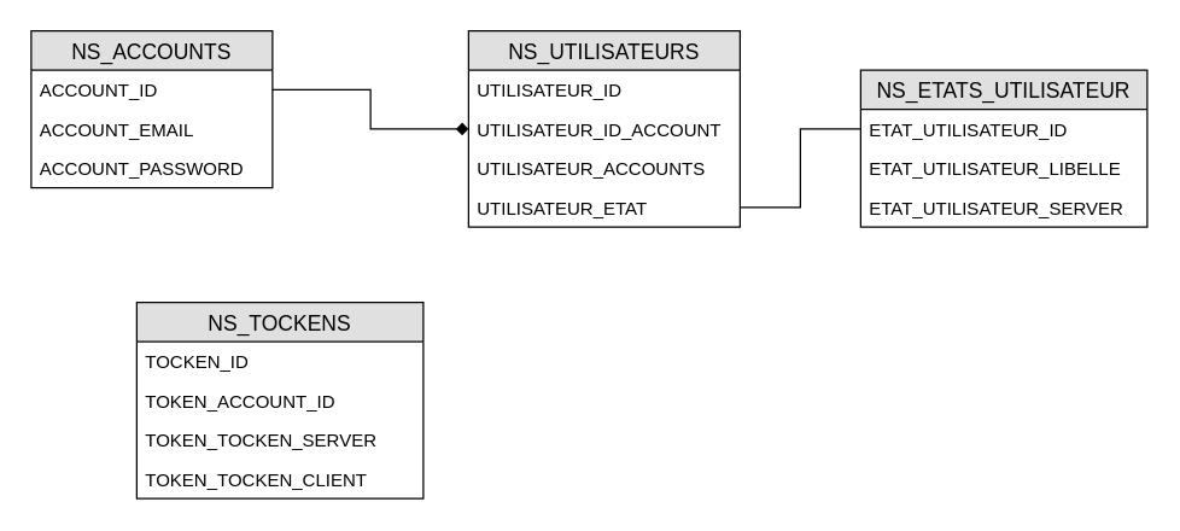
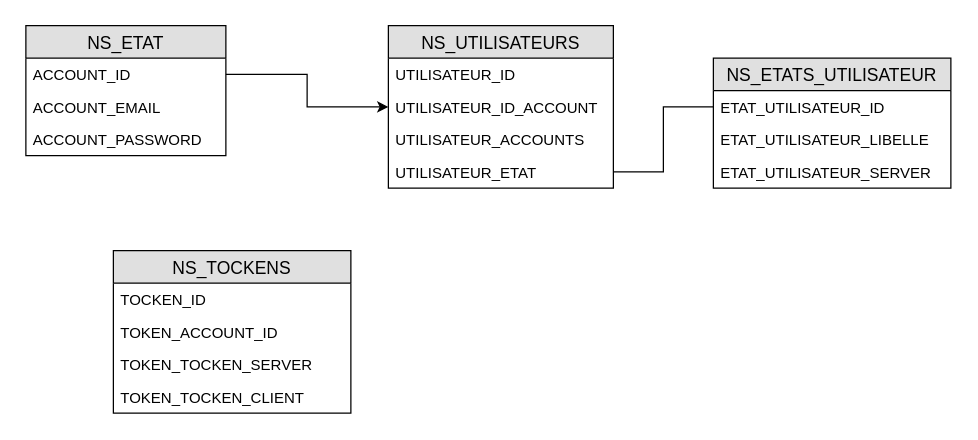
  <mxCell id="0" />
  <mxCell id="1" parent="0" />
- <mxCell id="2" value="NS_ACCOUNTS" style="swimlane;fontStyle=0;childLayout=stackLayout;horizontal=1;startSize=26;fillColor=#e0e0e0;horizontalStack=0;resizeParent=1;resizeParentMax=0;resizeLast=0;collapsible=1;marginBottom=0;swimlaneFillColor=#ffffff;align=center;fontSize=14;" parent="1" vertex="1"><mxGeometry x="20" y="20" width="160" height="104" as="geometry" /></mxCell>
+ <mxCell id="2" value="NS_ETAT" style="swimlane;fontStyle=0;childLayout=stackLayout;horizontal=1;startSize=26;fillColor=#e0e0e0;horizontalStack=0;resizeParent=1;resizeParentMax=0;resizeLast=0;collapsible=1;marginBottom=0;swimlaneFillColor=#ffffff;align=center;fontSize=14;" parent="1" vertex="1"><mxGeometry x="20" y="20" width="160" height="104" as="geometry" /></mxCell>
  <mxCell id="3" value="ACCOUNT_ID" style="text;strokeColor=none;fillColor=none;spacingLeft=4;spacingRight=4;overflow=hidden;rotatable=0;points=[[0,0.5],[1,0.5]];portConstraint=eastwest;fontSize=12;" parent="2" vertex="1"><mxGeometry y="26" width="160" height="26" as="geometry" /></mxCell>
  <mxCell id="4" value="ACCOUNT_EMAIL" style="text;strokeColor=none;fillColor=none;spacingLeft=4;spacingRight=4;overflow=hidden;rotatable=0;points=[[0,0.5],[1,0.5]];portConstraint=eastwest;fontSize=12;" parent="2" vertex="1"><mxGeometry y="52" width="160" height="26" as="geometry" /></mxCell>
  <mxCell id="5" value="ACCOUNT_PASSWORD&#10;" style="text;strokeColor=none;fillColor=none;spacingLeft=4;spacingRight=4;overflow=hidden;rotatable=0;points=[[0,0.5],[1,0.5]];portConstraint=eastwest;fontSize=12;" parent="2" vertex="1"><mxGeometry y="78" width="160" height="26" as="geometry" /></mxCell>
  <mxCell id="6" value="NS_UTILISATEURS" style="swimlane;fontStyle=0;childLayout=stackLayout;horizontal=1;startSize=26;fillColor=#e0e0e0;horizontalStack=0;resizeParent=1;resizeParentMax=0;resizeLast=0;collapsible=1;marginBottom=0;swimlaneFillColor=#ffffff;align=center;fontSize=14;" parent="1" vertex="1"><mxGeometry x="310" y="20" width="180" height="130" as="geometry" /></mxCell>
  <mxCell id="7" value="UTILISATEUR_ID" style="text;strokeColor=none;fillColor=none;spacingLeft=4;spacingRight=4;overflow=hidden;rotatable=0;points=[[0,0.5],[1,0.5]];portConstraint=eastwest;fontSize=12;" parent="6" vertex="1"><mxGeometry y="26" width="180" height="26" as="geometry" /></mxCell>
  <mxCell id="8" value="UTILISATEUR_ID_ACCOUNT" style="text;strokeColor=none;fillColor=none;spacingLeft=4;spacingRight=4;overflow=hidden;rotatable=0;points=[[0,0.5],[1,0.5]];portConstraint=eastwest;fontSize=12;" parent="6" vertex="1"><mxGeometry y="52" width="180" height="26" as="geometry" /></mxCell>
  <mxCell id="9" value="UTILISATEUR_ACCOUNTS" style="text;strokeColor=none;fillColor=none;spacingLeft=4;spacingRight=4;overflow=hidden;rotatable=0;points=[[0,0.5],[1,0.5]];portConstraint=eastwest;fontSize=12;" parent="6" vertex="1"><mxGeometry y="78" width="180" height="26" as="geometry" /></mxCell>
  <mxCell id="10" value="UTILISATEUR_ETAT" style="text;strokeColor=none;fillColor=none;spacingLeft=4;spacingRight=4;overflow=hidden;rotatable=0;points=[[0,0.5],[1,0.5]];portConstraint=eastwest;fontSize=12;" parent="6" vertex="1"><mxGeometry y="104" width="180" height="26" as="geometry" /></mxCell>
- <mxCell id="11" style="edgeStyle=orthogonalEdgeStyle;rounded=0;orthogonalLoop=1;jettySize=auto;html=1;exitX=1;exitY=0.5;exitDx=0;exitDy=0;entryX=0;entryY=0.5;entryDx=0;entryDy=0;endArrow=diamond;" parent="1" source="3" target="8" edge="1"><mxGeometry relative="1" as="geometry" /></mxCell>
+ <mxCell id="11" style="edgeStyle=orthogonalEdgeStyle;rounded=0;orthogonalLoop=1;jettySize=auto;html=1;exitX=1;exitY=0.5;exitDx=0;exitDy=0;entryX=0;entryY=0.5;entryDx=0;entryDy=0;" parent="1" source="3" target="8" edge="1"><mxGeometry relative="1" as="geometry" /></mxCell>
  <mxCell id="12" value="NS_ETATS_UTILISATEUR" style="swimlane;fontStyle=0;childLayout=stackLayout;horizontal=1;startSize=26;fillColor=#e0e0e0;horizontalStack=0;resizeParent=1;resizeParentMax=0;resizeLast=0;collapsible=1;marginBottom=0;swimlaneFillColor=#ffffff;align=center;fontSize=14;" parent="1" vertex="1"><mxGeometry x="570" y="46" width="190" height="104" as="geometry" /></mxCell>
  <mxCell id="13" value="ETAT_UTILISATEUR_ID" style="text;strokeColor=none;fillColor=none;spacingLeft=4;spacingRight=4;overflow=hidden;rotatable=0;points=[[0,0.5],[1,0.5]];portConstraint=eastwest;fontSize=12;" parent="12" vertex="1"><mxGeometry y="26" width="190" height="26" as="geometry" /></mxCell>
  <mxCell id="14" value="ETAT_UTILISATEUR_LIBELLE" style="text;strokeColor=none;fillColor=none;spacingLeft=4;spacingRight=4;overflow=hidden;rotatable=0;points=[[0,0.5],[1,0.5]];portConstraint=eastwest;fontSize=12;" parent="12" vertex="1"><mxGeometry y="52" width="190" height="26" as="geometry" /></mxCell>
  <mxCell id="15" value="ETAT_UTILISATEUR_SERVER" style="text;strokeColor=none;fillColor=none;spacingLeft=4;spacingRight=4;overflow=hidden;rotatable=0;points=[[0,0.5],[1,0.5]];portConstraint=eastwest;fontSize=12;" parent="12" vertex="1"><mxGeometry y="78" width="190" height="26" as="geometry" /></mxCell>
  <mxCell id="16" style="edgeStyle=orthogonalEdgeStyle;rounded=0;orthogonalLoop=1;jettySize=auto;html=1;exitX=1;exitY=0.5;exitDx=0;exitDy=0;entryX=0;entryY=0.5;entryDx=0;entryDy=0;endArrow=none;" parent="1" source="10" target="13" edge="1"><mxGeometry relative="1" as="geometry" /></mxCell>
  <mxCell id="17" value="NS_TOCKENS" style="swimlane;fontStyle=0;childLayout=stackLayout;horizontal=1;startSize=26;fillColor=#e0e0e0;horizontalStack=0;resizeParent=1;resizeParentMax=0;resizeLast=0;collapsible=1;marginBottom=0;swimlaneFillColor=#ffffff;align=center;fontSize=14;" vertex="1" parent="1"><mxGeometry x="90" y="200" width="190" height="130" as="geometry" /></mxCell>
  <mxCell id="18" value="TOCKEN_ID" style="text;strokeColor=none;fillColor=none;spacingLeft=4;spacingRight=4;overflow=hidden;rotatable=0;points=[[0,0.5],[1,0.5]];portConstraint=eastwest;fontSize=12;" vertex="1" parent="17"><mxGeometry y="26" width="190" height="26" as="geometry" /></mxCell>
  <mxCell id="19" value="TOKEN_ACCOUNT_ID" style="text;strokeColor=none;fillColor=none;spacingLeft=4;spacingRight=4;overflow=hidden;rotatable=0;points=[[0,0.5],[1,0.5]];portConstraint=eastwest;fontSize=12;" vertex="1" parent="17"><mxGeometry y="52" width="190" height="26" as="geometry" /></mxCell>
  <mxCell id="20" value="TOKEN_TOCKEN_SERVER" style="text;strokeColor=none;fillColor=none;spacingLeft=4;spacingRight=4;overflow=hidden;rotatable=0;points=[[0,0.5],[1,0.5]];portConstraint=eastwest;fontSize=12;" vertex="1" parent="17"><mxGeometry y="78" width="190" height="26" as="geometry" /></mxCell>
  <mxCell id="21" value="TOKEN_TOCKEN_CLIENT" style="text;strokeColor=none;fillColor=none;spacingLeft=4;spacingRight=4;overflow=hidden;rotatable=0;points=[[0,0.5],[1,0.5]];portConstraint=eastwest;fontSize=12;" vertex="1" parent="17"><mxGeometry y="104" width="190" height="26" as="geometry" /></mxCell>
